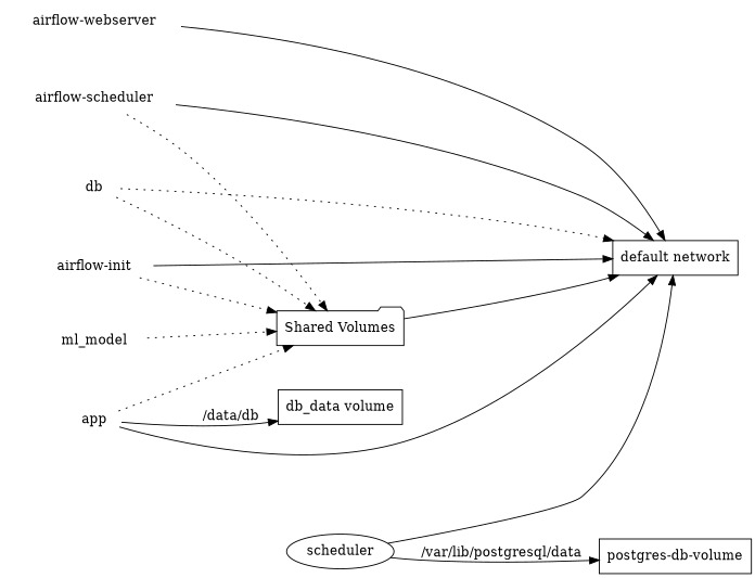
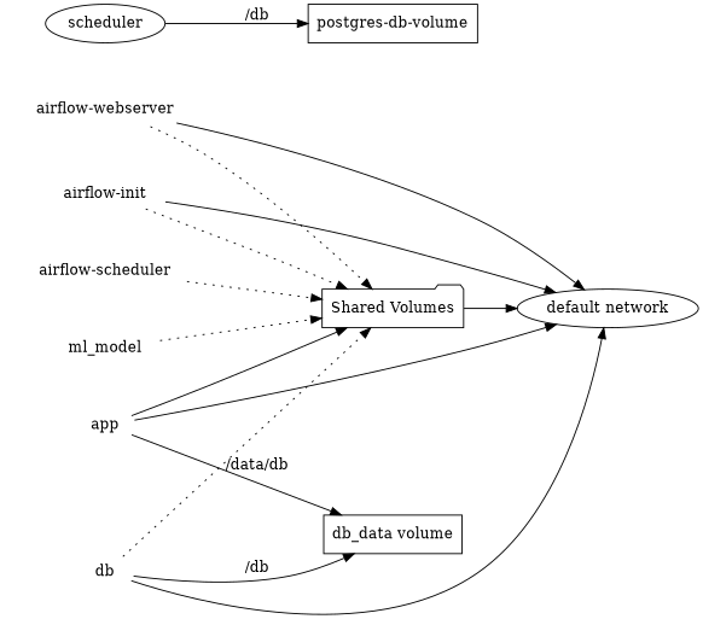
  digraph {
    nodesep=0.5
    rankdir=LR
    ranksep=0.5
    node [color=white style=filled]
    n1 [label="airflow-init"]
    n2 [label="airflow-scheduler"]
    n3 [label="airflow-webserver"]
    n4 [label=app]
    n5 [label=db]
    n6 [label=ml_model]
-   n7 [label="default network" shape=box color="" style=""]
+   n7 [label="default network" shape=ellipse color="" style=""]
    n8 [label="Shared Volumes" shape=folder color="" style=""]
    n9 [label="db_data volume" shape=box color="" style=""]
    n10 [label=scheduler color="" style=""]
    n11 [label="postgres-db-volume" shape=box color="" style=""]
    subgraph sub_1 {
      rank=same
      n1
      n2
      n3
    }
    subgraph sub_2 {
      rank=same
      n4
      n5
      n6
    }
    subgraph cluster_3 {
      color=lightgrey
      label="Airflow Services"
      style=filled
    }
    subgraph cluster_4 {
      color=lightblue
      label=Application
      style=filled
    }
    n1 -> n7
    n1 -> n8 [style=dotted]
-   n2 -> n7
    n2 -> n8 [style=dotted]
    n3 -> n7
+   n3 -> n8 [style=dotted]
    n4 -> n7
-   n4 -> n8 [style=dotted]
+   n4 -> n8 [style=solid]
    n4 -> n9 [label="/data/db"]
-   n5 -> n7 [style=dotted]
+   n5 -> n7
    n5 -> n8 [style=dotted]
+   n5 -> n9 [label="/db"]
    n6 -> n8 [style=dotted]
    n8 -> n7
-   n10 -> n7
-   n10 -> n11 [label="/var/lib/postgresql/data"]
+   n10 -> n11 [label="/db"]
  }
